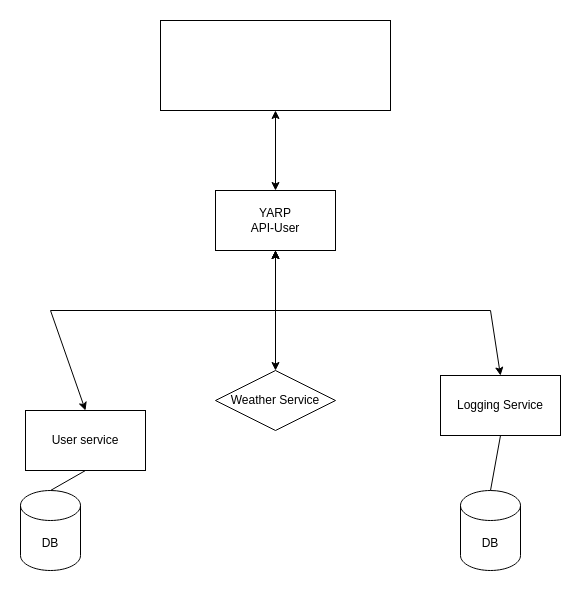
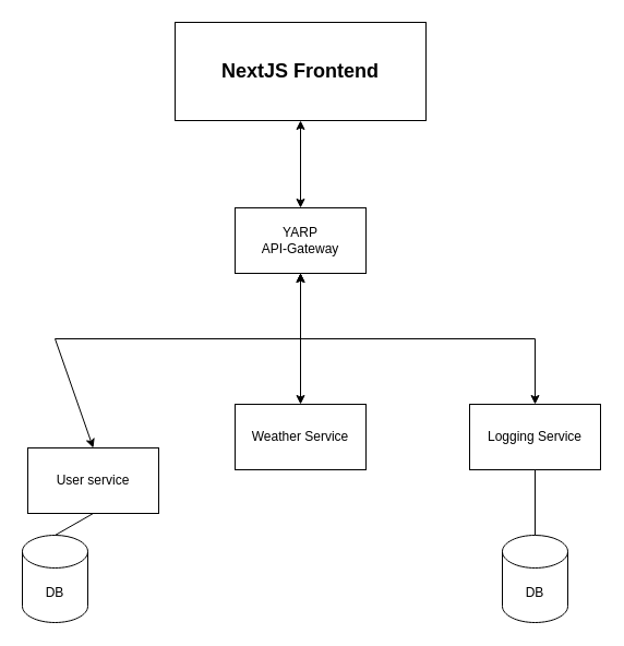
  <mxCell id="0" />
  <mxCell id="1" parent="0" />
  <mxCell id="2" value="" style="rounded=0;whiteSpace=wrap;html=1;" vertex="1" parent="1"><mxGeometry x="160" y="20" width="230" height="90" as="geometry" /></mxCell>
- <mxCell id="4" value="&lt;div&gt;Weather Service&lt;/div&gt;" style="rhombus;whiteSpace=wrap;html=1;" vertex="1" parent="1"><mxGeometry x="215" y="370" width="120" height="60" as="geometry" /></mxCell>
- <mxCell id="5" value="&lt;div&gt;Logging Service&lt;/div&gt;" style="rounded=0;whiteSpace=wrap;html=1;" vertex="1" parent="1"><mxGeometry x="440" y="375" width="120" height="60" as="geometry" /></mxCell>
+ <mxCell id="3" value="&lt;div&gt;&lt;b&gt;&lt;font style=&quot;font-size: 18px;&quot;&gt;NextJS Frontend&lt;/font&gt;&lt;/b&gt;&lt;/div&gt;" style="text;html=1;align=center;verticalAlign=middle;whiteSpace=wrap;rounded=0;" vertex="1" parent="1"><mxGeometry x="185" y="25" width="180" height="80" as="geometry" /></mxCell>
+ <mxCell id="4" value="&lt;div&gt;Weather Service&lt;/div&gt;" style="rounded=0;whiteSpace=wrap;html=1;" vertex="1" parent="1"><mxGeometry x="215" y="370" width="120" height="60" as="geometry" /></mxCell>
+ <mxCell id="5" value="&lt;div&gt;Logging Service&lt;/div&gt;" style="rounded=0;whiteSpace=wrap;html=1;" vertex="1" parent="1"><mxGeometry x="430" y="370" width="120" height="60" as="geometry" /></mxCell>
  <mxCell id="6" value="DB" style="shape=cylinder3;whiteSpace=wrap;html=1;boundedLbl=1;backgroundOutline=1;size=15;" vertex="1" parent="1"><mxGeometry x="460" y="490" width="60" height="80" as="geometry" /></mxCell>
  <mxCell id="7" value="" style="endArrow=none;html=1;rounded=0;exitX=0.5;exitY=1;exitDx=0;exitDy=0;entryX=0.5;entryY=0;entryDx=0;entryDy=0;entryPerimeter=0;" edge="1" parent="1" source="5" target="6"><mxGeometry width="50" height="50" relative="1" as="geometry"><mxPoint x="405" y="590" as="sourcePoint" /><mxPoint x="455" y="540" as="targetPoint" /></mxGeometry></mxCell>
  <mxCell id="8" value="User service" style="rounded=0;whiteSpace=wrap;html=1;" vertex="1" parent="1"><mxGeometry x="25" y="410" width="120" height="60" as="geometry" /></mxCell>
  <mxCell id="9" value="DB" style="shape=cylinder3;whiteSpace=wrap;html=1;boundedLbl=1;backgroundOutline=1;size=15;" vertex="1" parent="1"><mxGeometry x="20" y="490" width="60" height="80" as="geometry" /></mxCell>
  <mxCell id="10" value="" style="endArrow=none;html=1;rounded=0;exitX=0.5;exitY=1;exitDx=0;exitDy=0;entryX=0.5;entryY=0;entryDx=0;entryDy=0;entryPerimeter=0;" edge="1" parent="1" source="8" target="9"><mxGeometry width="50" height="50" relative="1" as="geometry"><mxPoint x="-35" y="590" as="sourcePoint" /><mxPoint x="15" y="540" as="targetPoint" /></mxGeometry></mxCell>
- <mxCell id="11" value="&lt;div&gt;YARP&lt;/div&gt;&lt;div&gt;API-User&lt;/div&gt;" style="rounded=0;whiteSpace=wrap;html=1;" vertex="1" parent="1"><mxGeometry x="215" y="190" width="120" height="60" as="geometry" /></mxCell>
+ <mxCell id="11" value="&lt;div&gt;YARP&lt;/div&gt;&lt;div&gt;API-Gateway&lt;/div&gt;" style="rounded=0;whiteSpace=wrap;html=1;" vertex="1" parent="1"><mxGeometry x="215" y="190" width="120" height="60" as="geometry" /></mxCell>
  <mxCell id="12" value="" style="endArrow=classic;startArrow=classic;html=1;rounded=0;exitX=0.5;exitY=0;exitDx=0;exitDy=0;entryX=0.5;entryY=1;entryDx=0;entryDy=0;" edge="1" parent="1" source="11" target="2"><mxGeometry width="50" height="50" relative="1" as="geometry"><mxPoint x="190" y="590" as="sourcePoint" /><mxPoint x="350" y="150" as="targetPoint" /></mxGeometry></mxCell>
  <mxCell id="13" value="" style="endArrow=classic;startArrow=classic;html=1;rounded=0;exitX=0.5;exitY=0;exitDx=0;exitDy=0;entryX=0.5;entryY=1;entryDx=0;entryDy=0;" edge="1" parent="1" source="8" target="11"><mxGeometry width="50" height="50" relative="1" as="geometry"><mxPoint x="370" y="360" as="sourcePoint" /><mxPoint x="370" y="260" as="targetPoint" /><Array as="points"><mxPoint x="50" y="310" /><mxPoint x="275" y="310" /></Array></mxGeometry></mxCell>
  <mxCell id="14" value="" style="endArrow=classic;startArrow=classic;html=1;rounded=0;entryX=0.5;entryY=1;entryDx=0;entryDy=0;exitX=0.5;exitY=0;exitDx=0;exitDy=0;" edge="1" parent="1" source="4" target="11"><mxGeometry width="50" height="50" relative="1" as="geometry"><mxPoint x="190" y="590" as="sourcePoint" /><mxPoint x="240" y="540" as="targetPoint" /></mxGeometry></mxCell>
  <mxCell id="15" value="" style="endArrow=classic;startArrow=classic;html=1;rounded=0;entryX=0.5;entryY=1;entryDx=0;entryDy=0;exitX=0.5;exitY=0;exitDx=0;exitDy=0;" edge="1" parent="1" source="5" target="11"><mxGeometry width="50" height="50" relative="1" as="geometry"><mxPoint x="190" y="590" as="sourcePoint" /><mxPoint x="240" y="540" as="targetPoint" /><Array as="points"><mxPoint x="490" y="310" /><mxPoint x="275" y="310" /></Array></mxGeometry></mxCell>
